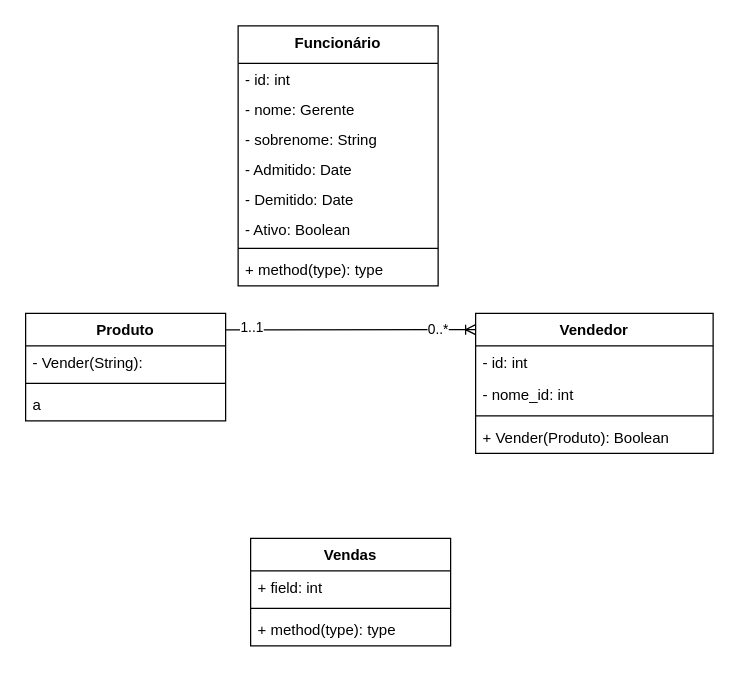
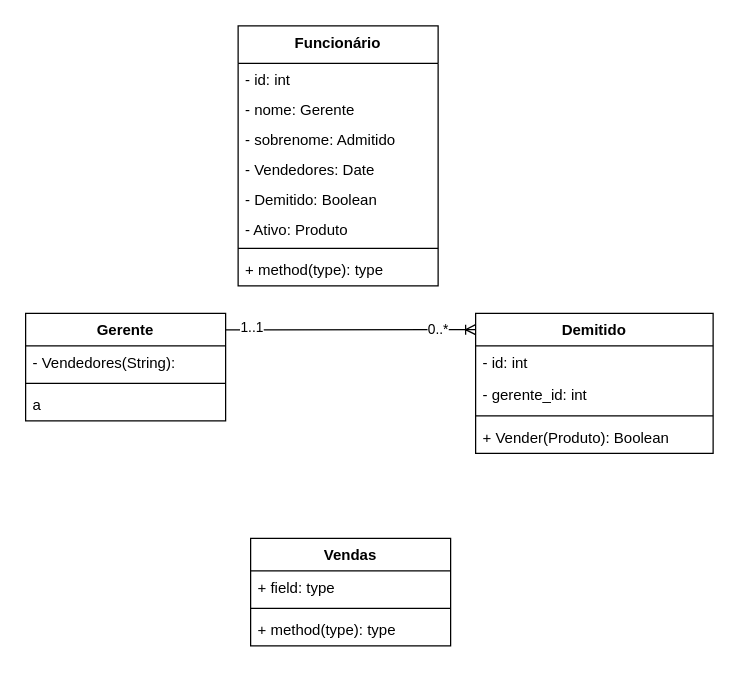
  <mxCell id="0" />
  <mxCell id="1" parent="0" />
  <mxCell id="2" value="Funcionário" style="swimlane;fontStyle=1;align=center;verticalAlign=top;childLayout=stackLayout;horizontal=1;startSize=30;horizontalStack=0;resizeParent=1;resizeParentMax=0;resizeLast=0;collapsible=1;marginBottom=0;" vertex="1" parent="1"><mxGeometry x="190" y="20" width="160" height="208" as="geometry"><mxRectangle x="200" y="390" width="110" height="30" as="alternateBounds" /></mxGeometry></mxCell>
  <mxCell id="3" value="- id: int" style="text;strokeColor=none;fillColor=none;align=left;verticalAlign=top;spacingLeft=4;spacingRight=4;overflow=hidden;rotatable=0;points=[[0,0.5],[1,0.5]];portConstraint=eastwest;" vertex="1" parent="2"><mxGeometry y="30" width="160" height="24" as="geometry" /></mxCell>
  <mxCell id="4" value="- nome: Gerente" style="text;strokeColor=none;fillColor=none;align=left;verticalAlign=top;spacingLeft=4;spacingRight=4;overflow=hidden;rotatable=0;points=[[0,0.5],[1,0.5]];portConstraint=eastwest;" vertex="1" parent="2"><mxGeometry y="54" width="160" height="24" as="geometry" /></mxCell>
- <mxCell id="5" value="- sobrenome: String" style="text;strokeColor=none;fillColor=none;align=left;verticalAlign=top;spacingLeft=4;spacingRight=4;overflow=hidden;rotatable=0;points=[[0,0.5],[1,0.5]];portConstraint=eastwest;" vertex="1" parent="2"><mxGeometry y="78" width="160" height="24" as="geometry" /></mxCell>
- <mxCell id="6" value="- Admitido: Date" style="text;strokeColor=none;fillColor=none;align=left;verticalAlign=top;spacingLeft=4;spacingRight=4;overflow=hidden;rotatable=0;points=[[0,0.5],[1,0.5]];portConstraint=eastwest;" vertex="1" parent="2"><mxGeometry y="102" width="160" height="24" as="geometry" /></mxCell>
- <mxCell id="7" value="- Demitido: Date" style="text;strokeColor=none;fillColor=none;align=left;verticalAlign=top;spacingLeft=4;spacingRight=4;overflow=hidden;rotatable=0;points=[[0,0.5],[1,0.5]];portConstraint=eastwest;" vertex="1" parent="2"><mxGeometry y="126" width="160" height="24" as="geometry" /></mxCell>
- <mxCell id="8" value="- Ativo: Boolean" style="text;strokeColor=none;fillColor=none;align=left;verticalAlign=top;spacingLeft=4;spacingRight=4;overflow=hidden;rotatable=0;points=[[0,0.5],[1,0.5]];portConstraint=eastwest;" vertex="1" parent="2"><mxGeometry y="150" width="160" height="24" as="geometry" /></mxCell>
+ <mxCell id="5" value="- sobrenome: Admitido" style="text;strokeColor=none;fillColor=none;align=left;verticalAlign=top;spacingLeft=4;spacingRight=4;overflow=hidden;rotatable=0;points=[[0,0.5],[1,0.5]];portConstraint=eastwest;" vertex="1" parent="2"><mxGeometry y="78" width="160" height="24" as="geometry" /></mxCell>
+ <mxCell id="6" value="- Vendedores: Date" style="text;strokeColor=none;fillColor=none;align=left;verticalAlign=top;spacingLeft=4;spacingRight=4;overflow=hidden;rotatable=0;points=[[0,0.5],[1,0.5]];portConstraint=eastwest;" vertex="1" parent="2"><mxGeometry y="102" width="160" height="24" as="geometry" /></mxCell>
+ <mxCell id="7" value="- Demitido: Boolean" style="text;strokeColor=none;fillColor=none;align=left;verticalAlign=top;spacingLeft=4;spacingRight=4;overflow=hidden;rotatable=0;points=[[0,0.5],[1,0.5]];portConstraint=eastwest;" vertex="1" parent="2"><mxGeometry y="126" width="160" height="24" as="geometry" /></mxCell>
+ <mxCell id="8" value="- Ativo: Produto" style="text;strokeColor=none;fillColor=none;align=left;verticalAlign=top;spacingLeft=4;spacingRight=4;overflow=hidden;rotatable=0;points=[[0,0.5],[1,0.5]];portConstraint=eastwest;" vertex="1" parent="2"><mxGeometry y="150" width="160" height="24" as="geometry" /></mxCell>
  <mxCell id="9" value="" style="line;strokeWidth=1;fillColor=none;align=left;verticalAlign=middle;spacingTop=-1;spacingLeft=3;spacingRight=3;rotatable=0;labelPosition=right;points=[];portConstraint=eastwest;" vertex="1" parent="2"><mxGeometry y="174" width="160" height="8" as="geometry" /></mxCell>
  <mxCell id="10" value="+ method(type): type" style="text;strokeColor=none;fillColor=none;align=left;verticalAlign=top;spacingLeft=4;spacingRight=4;overflow=hidden;rotatable=0;points=[[0,0.5],[1,0.5]];portConstraint=eastwest;" vertex="1" parent="2"><mxGeometry y="182" width="160" height="26" as="geometry" /></mxCell>
- <mxCell id="11" value="Produto" style="swimlane;fontStyle=1;align=center;verticalAlign=top;childLayout=stackLayout;horizontal=1;startSize=26;horizontalStack=0;resizeParent=1;resizeParentMax=0;resizeLast=0;collapsible=1;marginBottom=0;" vertex="1" parent="1"><mxGeometry x="20" y="250" width="160" height="86" as="geometry" /></mxCell>
- <mxCell id="12" value="- Vender(String):" style="text;strokeColor=none;fillColor=none;align=left;verticalAlign=top;spacingLeft=4;spacingRight=4;overflow=hidden;rotatable=0;points=[[0,0.5],[1,0.5]];portConstraint=eastwest;" vertex="1" parent="11"><mxGeometry y="26" width="160" height="26" as="geometry" /></mxCell>
+ <mxCell id="11" value="Gerente" style="swimlane;fontStyle=1;align=center;verticalAlign=top;childLayout=stackLayout;horizontal=1;startSize=26;horizontalStack=0;resizeParent=1;resizeParentMax=0;resizeLast=0;collapsible=1;marginBottom=0;" vertex="1" parent="1"><mxGeometry x="20" y="250" width="160" height="86" as="geometry" /></mxCell>
+ <mxCell id="12" value="- Vendedores(String):" style="text;strokeColor=none;fillColor=none;align=left;verticalAlign=top;spacingLeft=4;spacingRight=4;overflow=hidden;rotatable=0;points=[[0,0.5],[1,0.5]];portConstraint=eastwest;" vertex="1" parent="11"><mxGeometry y="26" width="160" height="26" as="geometry" /></mxCell>
  <mxCell id="13" value="" style="line;strokeWidth=1;fillColor=none;align=left;verticalAlign=middle;spacingTop=-1;spacingLeft=3;spacingRight=3;rotatable=0;labelPosition=right;points=[];portConstraint=eastwest;" vertex="1" parent="11"><mxGeometry y="52" width="160" height="8" as="geometry" /></mxCell>
  <mxCell id="14" value="a" style="text;strokeColor=none;fillColor=none;align=left;verticalAlign=top;spacingLeft=4;spacingRight=4;overflow=hidden;rotatable=0;points=[[0,0.5],[1,0.5]];portConstraint=eastwest;" vertex="1" parent="11"><mxGeometry y="60" width="160" height="26" as="geometry" /></mxCell>
- <mxCell id="15" value="Vendedor" style="swimlane;fontStyle=1;align=center;verticalAlign=top;childLayout=stackLayout;horizontal=1;startSize=26;horizontalStack=0;resizeParent=1;resizeParentMax=0;resizeLast=0;collapsible=1;marginBottom=0;" vertex="1" parent="1"><mxGeometry x="380" y="250" width="190" height="112" as="geometry" /></mxCell>
+ <mxCell id="15" value="Demitido" style="swimlane;fontStyle=1;align=center;verticalAlign=top;childLayout=stackLayout;horizontal=1;startSize=26;horizontalStack=0;resizeParent=1;resizeParentMax=0;resizeLast=0;collapsible=1;marginBottom=0;" vertex="1" parent="1"><mxGeometry x="380" y="250" width="190" height="112" as="geometry" /></mxCell>
  <mxCell id="16" value="- id: int" style="text;strokeColor=none;fillColor=none;align=left;verticalAlign=top;spacingLeft=4;spacingRight=4;overflow=hidden;rotatable=0;points=[[0,0.5],[1,0.5]];portConstraint=eastwest;" vertex="1" parent="15"><mxGeometry y="26" width="190" height="26" as="geometry" /></mxCell>
- <mxCell id="17" value="- nome_id: int " style="text;strokeColor=none;fillColor=none;align=left;verticalAlign=top;spacingLeft=4;spacingRight=4;overflow=hidden;rotatable=0;points=[[0,0.5],[1,0.5]];portConstraint=eastwest;" vertex="1" parent="15"><mxGeometry y="52" width="190" height="26" as="geometry" /></mxCell>
+ <mxCell id="17" value="- gerente_id: int " style="text;strokeColor=none;fillColor=none;align=left;verticalAlign=top;spacingLeft=4;spacingRight=4;overflow=hidden;rotatable=0;points=[[0,0.5],[1,0.5]];portConstraint=eastwest;" vertex="1" parent="15"><mxGeometry y="52" width="190" height="26" as="geometry" /></mxCell>
  <mxCell id="18" value="" style="line;strokeWidth=1;fillColor=none;align=left;verticalAlign=middle;spacingTop=-1;spacingLeft=3;spacingRight=3;rotatable=0;labelPosition=right;points=[];portConstraint=eastwest;" vertex="1" parent="15"><mxGeometry y="78" width="190" height="8" as="geometry" /></mxCell>
  <mxCell id="19" value="+ Vender(Produto): Boolean" style="text;strokeColor=none;fillColor=none;align=left;verticalAlign=top;spacingLeft=4;spacingRight=4;overflow=hidden;rotatable=0;points=[[0,0.5],[1,0.5]];portConstraint=eastwest;" vertex="1" parent="15"><mxGeometry y="86" width="190" height="26" as="geometry" /></mxCell>
  <mxCell id="20" value="Vendas" style="swimlane;fontStyle=1;align=center;verticalAlign=top;childLayout=stackLayout;horizontal=1;startSize=26;horizontalStack=0;resizeParent=1;resizeParentMax=0;resizeLast=0;collapsible=1;marginBottom=0;" vertex="1" parent="1"><mxGeometry x="200" y="430" width="160" height="86" as="geometry" /></mxCell>
- <mxCell id="21" value="+ field: int" style="text;strokeColor=none;fillColor=none;align=left;verticalAlign=top;spacingLeft=4;spacingRight=4;overflow=hidden;rotatable=0;points=[[0,0.5],[1,0.5]];portConstraint=eastwest;" vertex="1" parent="20"><mxGeometry y="26" width="160" height="26" as="geometry" /></mxCell>
+ <mxCell id="21" value="+ field: type" style="text;strokeColor=none;fillColor=none;align=left;verticalAlign=top;spacingLeft=4;spacingRight=4;overflow=hidden;rotatable=0;points=[[0,0.5],[1,0.5]];portConstraint=eastwest;" vertex="1" parent="20"><mxGeometry y="26" width="160" height="26" as="geometry" /></mxCell>
  <mxCell id="22" value="" style="line;strokeWidth=1;fillColor=none;align=left;verticalAlign=middle;spacingTop=-1;spacingLeft=3;spacingRight=3;rotatable=0;labelPosition=right;points=[];portConstraint=eastwest;" vertex="1" parent="20"><mxGeometry y="52" width="160" height="8" as="geometry" /></mxCell>
  <mxCell id="23" value="+ method(type): type" style="text;strokeColor=none;fillColor=none;align=left;verticalAlign=top;spacingLeft=4;spacingRight=4;overflow=hidden;rotatable=0;points=[[0,0.5],[1,0.5]];portConstraint=eastwest;" vertex="1" parent="20"><mxGeometry y="60" width="160" height="26" as="geometry" /></mxCell>
  <mxCell id="24" value="" style="edgeStyle=entityRelationEdgeStyle;fontSize=12;html=1;endArrow=ERoneToMany;rounded=0;elbow=vertical;exitX=0.999;exitY=0.154;exitDx=0;exitDy=0;exitPerimeter=0;" edge="1" parent="1" source="11"><mxGeometry width="100" height="100" relative="1" as="geometry"><mxPoint x="240" y="230" as="sourcePoint" /><mxPoint x="380" y="263" as="targetPoint" /></mxGeometry></mxCell>
  <mxCell id="25" value="1..1" style="edgeLabel;html=1;align=center;verticalAlign=middle;resizable=0;points=[];" vertex="1" connectable="0" parent="24"><mxGeometry x="-0.885" y="3" relative="1" as="geometry"><mxPoint x="9" as="offset" /></mxGeometry></mxCell>
  <mxCell id="26" value="0..*" style="edgeLabel;html=1;align=center;verticalAlign=middle;resizable=0;points=[];" vertex="1" connectable="0" parent="24"><mxGeometry x="0.788" y="1" relative="1" as="geometry"><mxPoint x="-9" as="offset" /></mxGeometry></mxCell>
